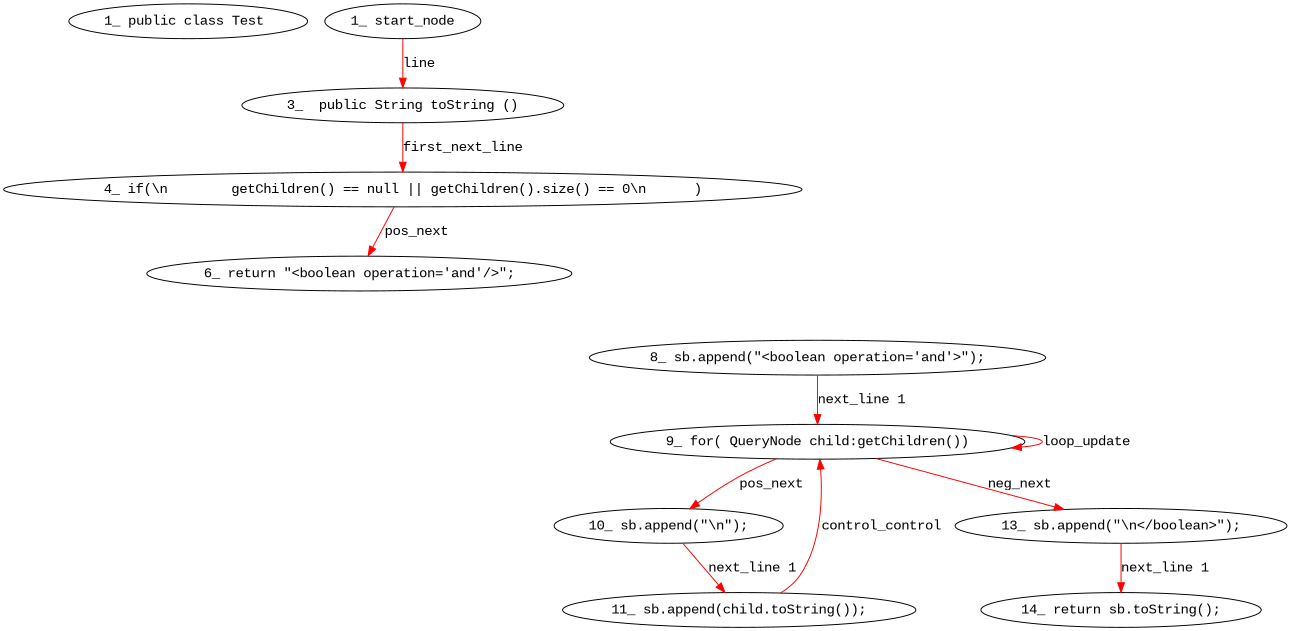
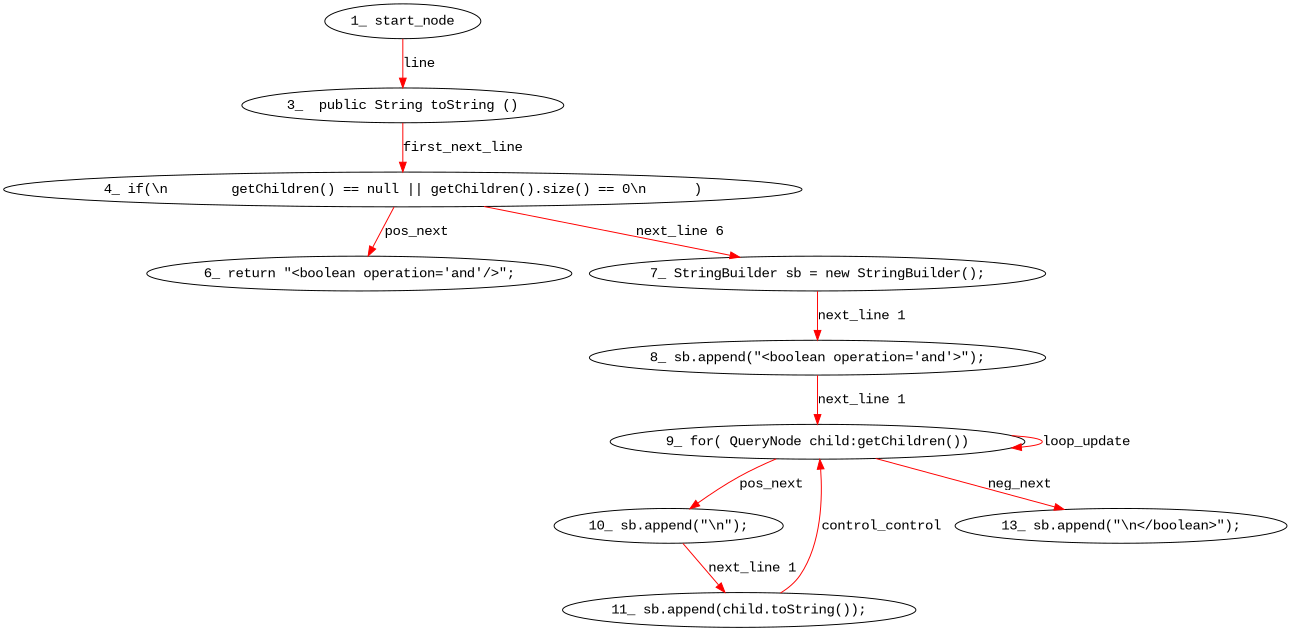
  digraph {
    fontname="Liberation Mono"
    node [fontname="Liberation Mono" type_label=expression_statement]
    edge [color=red controlflow_type="next_line 1" edge_type=CFG_edge fontname="Liberation Mono"]
-   n1 [label="1_\ public\ class\ Test\ " type_label=class_declaration]
    n2 [label="3_\ \ public\ String\ toString\ \(\)" type_label=method_declaration]
    n3 [label="4_\ if\(\\n\ \ \ \ \ \ \ \ getChildren\(\)\ ==\ null\ \|\|\ getChildren\(\)\.size\(\)\ ==\ 0\\n\ \ \ \ \ \ \)" type_label=if]
    n4 [label="6_\ return\ \"<boolean\ operation='and'/>\";" type_label=return]
+   n5 [label="7_\ StringBuilder\ sb\ =\ new\ StringBuilder\(\);"]
    n6 [label="8_\ sb\.append\(\"<boolean\ operation='and'>\"\);"]
    n7 [label="9_\ for\(\ QueryNode\ child:getChildren\(\)\)" type_label=for]
    n8 [label="10_\ sb\.append\(\"\\n\"\);"]
    n9 [label="13_\ sb\.append\(\"\\n</boolean>\"\);"]
    n10 [label="11_\ sb\.append\(child\.toString\(\)\);"]
-   n11 [label="14_\ return\ sb\.toString\(\);" type_label=return]
    n12 [label="1_\ start_node" type_label=start]
    n2 -> n3 [controlflow_type=first_next_line label=first_next_line]
    n3 -> n4 [controlflow_type=pos_next label=pos_next]
+   n3 -> n5 [controlflow_type="next_line 6" label="next_line 6"]
+   n5 -> n6 [label="next_line 1"]
    n6 -> n7 [label="next_line 1"]
    n7 -> n7 [controlflow_type=loop_update label=loop_update]
    n7 -> n8 [controlflow_type=pos_next label=pos_next]
    n7 -> n9 [controlflow_type=neg_next label=neg_next]
    n8 -> n10 [label="next_line 1"]
-   n9 -> n11 [label="next_line 1"]
    n10 -> n7 [controlflow_type=loop_control label=control_control]
    n12 -> n2 [controlflow_type=next label=line]
  }
